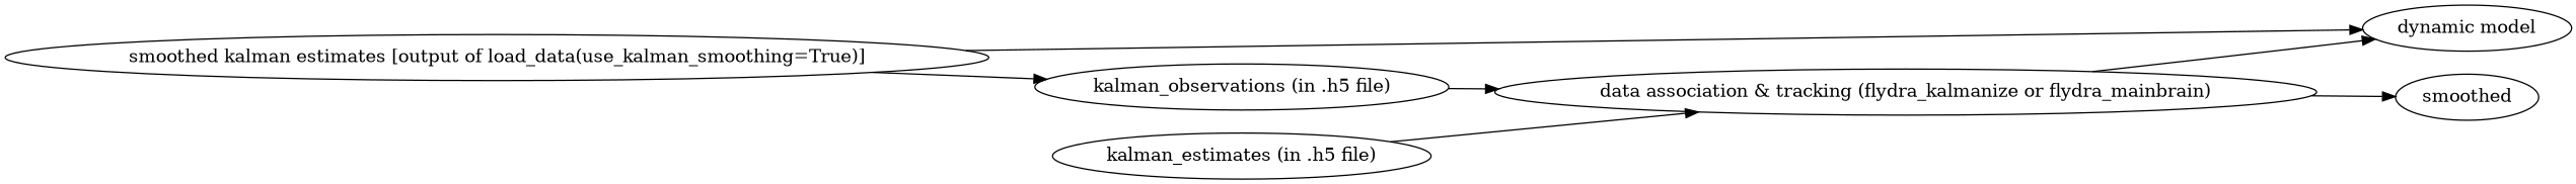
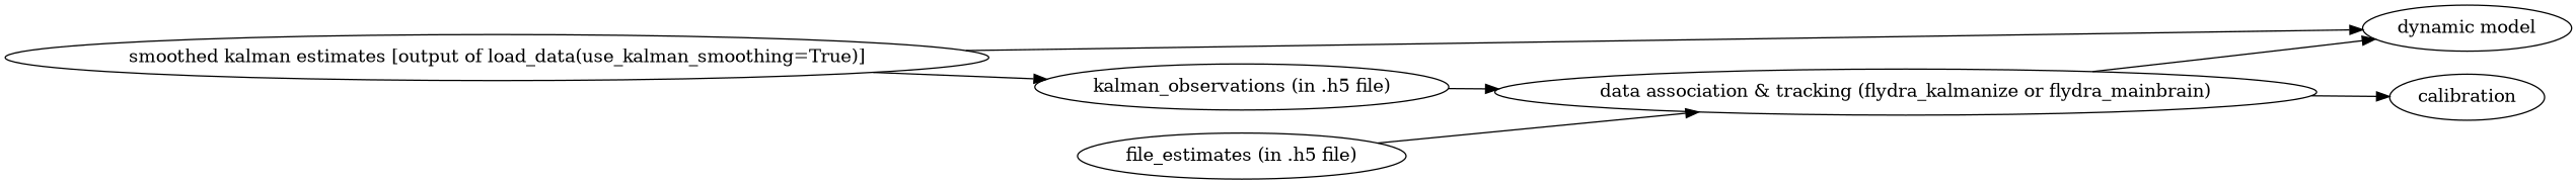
  digraph {
    rankdir=LR
    n1 [label="data association & tracking (flydra_kalmanize or flydra_mainbrain)"]
-   n2 [label=smoothed]
+   n2 [label=calibration]
    n3 [label="dynamic model"]
    n4 [label="kalman_observations (in .h5 file)"]
-   n5 [label="kalman_estimates (in .h5 file)"]
+   n5 [label="file_estimates (in .h5 file)"]
    n6 [label="smoothed kalman estimates [output of load_data(use_kalman_smoothing=True)]"]
    n1 -> n2
    n1 -> n3
    n4 -> n1
    n5 -> n1
    n6 -> n3
    n6 -> n4
  }
